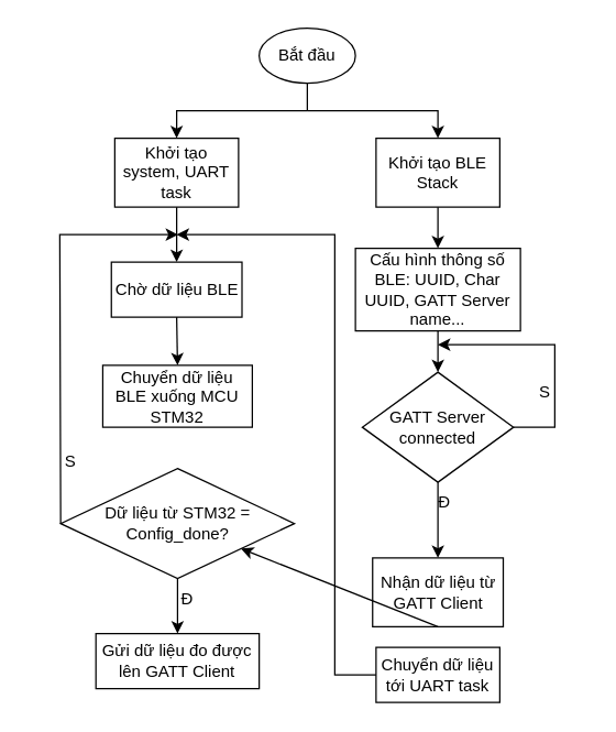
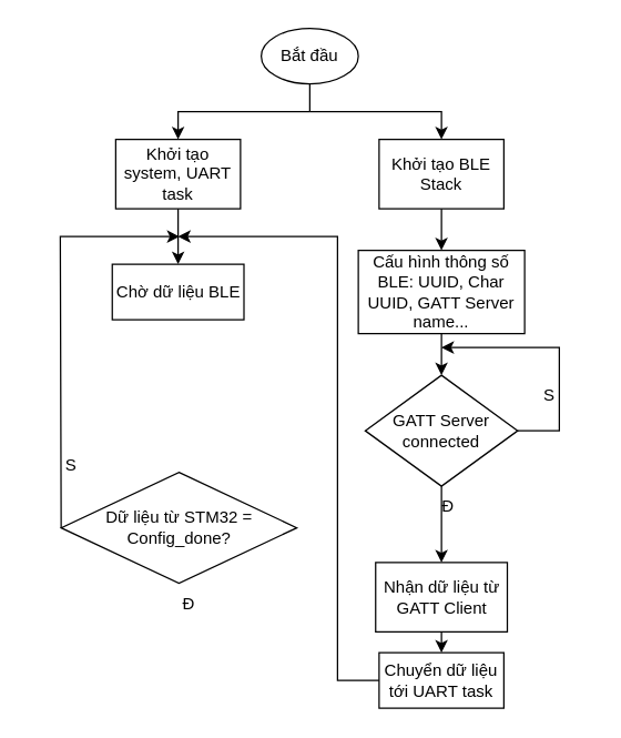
  <mxCell id="0" />
  <mxCell id="1" parent="0" />
  <mxCell id="2" value="Bắt đầu" style="ellipse;whiteSpace=wrap;html=1;" parent="1" vertex="1"><mxGeometry x="188" y="20" width="70" height="40" as="geometry" /></mxCell>
  <mxCell id="3" value="Khởi tạo BLE Stack" style="rounded=0;whiteSpace=wrap;html=1;" parent="1" vertex="1"><mxGeometry x="273" y="100" width="90" height="50" as="geometry" /></mxCell>
  <mxCell id="4" value="Khởi tạo system, UART task" style="rounded=0;whiteSpace=wrap;html=1;" parent="1" vertex="1"><mxGeometry x="83" y="100" width="90" height="50" as="geometry" /></mxCell>
  <mxCell id="5" value="Cấu hình thông số BLE: UUID, Char UUID, GATT Server name..." style="rounded=0;whiteSpace=wrap;html=1;" parent="1" vertex="1"><mxGeometry x="258" y="180" width="120" height="60" as="geometry" /></mxCell>
  <mxCell id="6" value="GATT Server connected" style="rhombus;whiteSpace=wrap;html=1;" parent="1" vertex="1"><mxGeometry x="263" y="270" width="110" height="80" as="geometry" /></mxCell>
  <mxCell id="7" value="" style="endArrow=classic;html=1;rounded=0;exitX=0.5;exitY=1;exitDx=0;exitDy=0;" parent="1" source="3" target="5" edge="1"><mxGeometry width="50" height="50" relative="1" as="geometry"><mxPoint x="153" y="280" as="sourcePoint" /><mxPoint x="203" y="230" as="targetPoint" /></mxGeometry></mxCell>
  <mxCell id="8" value="" style="endArrow=classic;html=1;rounded=0;exitX=0.5;exitY=1;exitDx=0;exitDy=0;entryX=0.5;entryY=0;entryDx=0;entryDy=0;" parent="1" source="5" target="6" edge="1"><mxGeometry width="50" height="50" relative="1" as="geometry"><mxPoint x="153" y="280" as="sourcePoint" /><mxPoint x="203" y="230" as="targetPoint" /></mxGeometry></mxCell>
  <mxCell id="9" value="Nhận dữ liệu từ GATT Client" style="rounded=0;whiteSpace=wrap;html=1;" parent="1" vertex="1"><mxGeometry x="270.5" y="405" width="95" height="50" as="geometry" /></mxCell>
  <mxCell id="10" value="" style="endArrow=classic;html=1;rounded=0;exitX=0.5;exitY=1;exitDx=0;exitDy=0;entryX=0.5;entryY=0;entryDx=0;entryDy=0;" parent="1" source="6" target="9" edge="1"><mxGeometry width="50" height="50" relative="1" as="geometry"><mxPoint x="153" y="280" as="sourcePoint" /><mxPoint x="203" y="230" as="targetPoint" /></mxGeometry></mxCell>
  <mxCell id="11" value="" style="endArrow=classic;html=1;rounded=0;exitX=1;exitY=0.5;exitDx=0;exitDy=0;" parent="1" source="6" edge="1"><mxGeometry width="50" height="50" relative="1" as="geometry"><mxPoint x="368" y="303" as="sourcePoint" /><mxPoint x="318" y="250" as="targetPoint" /><Array as="points"><mxPoint x="403" y="310" /><mxPoint x="403" y="250" /></Array></mxGeometry></mxCell>
  <mxCell id="12" value="S" style="text;html=1;align=center;verticalAlign=middle;whiteSpace=wrap;rounded=0;" parent="1" vertex="1"><mxGeometry x="365.5" y="270" width="60" height="30" as="geometry" /></mxCell>
  <mxCell id="13" value="Đ" style="text;html=1;align=center;verticalAlign=middle;whiteSpace=wrap;rounded=0;" parent="1" vertex="1"><mxGeometry x="293" y="350" width="60" height="30" as="geometry" /></mxCell>
  <mxCell id="14" value="Chuyển dữ liệu tới UART task" style="rounded=0;whiteSpace=wrap;html=1;" parent="1" vertex="1"><mxGeometry x="273" y="470" width="90" height="40" as="geometry" /></mxCell>
- <mxCell id="15" value="" style="endArrow=classic;html=1;rounded=0;exitX=0.5;exitY=1;exitDx=0;exitDy=0;" parent="1" source="9" target="24" edge="1"><mxGeometry width="50" height="50" relative="1" as="geometry"><mxPoint x="133" y="330" as="sourcePoint" /><mxPoint x="183" y="280" as="targetPoint" /></mxGeometry></mxCell>
+ <mxCell id="15" value="" style="endArrow=classic;html=1;rounded=0;exitX=0.5;exitY=1;exitDx=0;exitDy=0;entryX=0.5;entryY=0;entryDx=0;entryDy=0;" parent="1" source="9" target="14" edge="1"><mxGeometry width="50" height="50" relative="1" as="geometry"><mxPoint x="133" y="330" as="sourcePoint" /><mxPoint x="183" y="280" as="targetPoint" /></mxGeometry></mxCell>
  <mxCell id="16" value="Chờ dữ liệu BLE" style="rounded=0;whiteSpace=wrap;html=1;" parent="1" vertex="1"><mxGeometry x="80.5" y="190" width="95" height="40" as="geometry" /></mxCell>
  <mxCell id="17" value="" style="endArrow=classic;html=1;rounded=0;exitX=0.5;exitY=1;exitDx=0;exitDy=0;" parent="1" source="4" target="16" edge="1"><mxGeometry width="50" height="50" relative="1" as="geometry"><mxPoint x="133" y="330" as="sourcePoint" /><mxPoint x="183" y="280" as="targetPoint" /></mxGeometry></mxCell>
  <mxCell id="18" value="" style="endArrow=classic;html=1;rounded=0;" parent="1" edge="1"><mxGeometry width="50" height="50" relative="1" as="geometry"><mxPoint x="273" y="490" as="sourcePoint" /><mxPoint x="128" y="170" as="targetPoint" /><Array as="points"><mxPoint x="243" y="490" /><mxPoint x="243" y="170" /></Array></mxGeometry></mxCell>
  <mxCell id="19" value="" style="endArrow=none;html=1;rounded=0;entryX=0.5;entryY=1;entryDx=0;entryDy=0;" parent="1" target="2" edge="1"><mxGeometry width="50" height="50" relative="1" as="geometry"><mxPoint x="223" y="80" as="sourcePoint" /><mxPoint x="233" y="230" as="targetPoint" /></mxGeometry></mxCell>
  <mxCell id="20" value="" style="endArrow=classic;html=1;rounded=0;entryX=0.5;entryY=0;entryDx=0;entryDy=0;" parent="1" target="3" edge="1"><mxGeometry width="50" height="50" relative="1" as="geometry"><mxPoint x="223" y="80" as="sourcePoint" /><mxPoint x="233" y="230" as="targetPoint" /><Array as="points"><mxPoint x="318" y="80" /></Array></mxGeometry></mxCell>
  <mxCell id="21" value="" style="endArrow=classic;html=1;rounded=0;entryX=0.5;entryY=0;entryDx=0;entryDy=0;" parent="1" target="4" edge="1"><mxGeometry width="50" height="50" relative="1" as="geometry"><mxPoint x="223" y="80" as="sourcePoint" /><mxPoint x="233" y="230" as="targetPoint" /><Array as="points"><mxPoint x="128" y="80" /></Array></mxGeometry></mxCell>
- <mxCell id="22" value="Chuyển dữ liệu BLE xuống MCU STM32" style="rounded=0;whiteSpace=wrap;html=1;" parent="1" vertex="1"><mxGeometry x="74.25" y="265" width="108.75" height="45" as="geometry" /></mxCell>
- <mxCell id="23" value="" style="endArrow=classic;html=1;rounded=0;exitX=0.5;exitY=1;exitDx=0;exitDy=0;entryX=0.5;entryY=0;entryDx=0;entryDy=0;" parent="1" source="16" target="22" edge="1"><mxGeometry width="50" height="50" relative="1" as="geometry"><mxPoint x="183" y="360" as="sourcePoint" /><mxPoint x="233" y="310" as="targetPoint" /></mxGeometry></mxCell>
  <mxCell id="24" value="Dữ liệu từ STM32 = Config_done?" style="rhombus;whiteSpace=wrap;html=1;" parent="1" vertex="1"><mxGeometry x="43.63" y="340" width="170" height="80" as="geometry" /></mxCell>
  <mxCell id="25" value="" style="endArrow=classic;html=1;rounded=0;exitX=0;exitY=0.5;exitDx=0;exitDy=0;" parent="1" source="24" edge="1"><mxGeometry width="50" height="50" relative="1" as="geometry"><mxPoint x="183" y="360" as="sourcePoint" /><mxPoint x="129" y="170" as="targetPoint" /><Array as="points"><mxPoint x="43" y="170" /></Array></mxGeometry></mxCell>
  <mxCell id="26" value="S" style="text;html=1;align=center;verticalAlign=middle;whiteSpace=wrap;rounded=0;" parent="1" vertex="1"><mxGeometry x="20.5" y="320" width="60" height="30" as="geometry" /></mxCell>
- <mxCell id="27" value="Gửi dữ liệu đo được lên GATT Client" style="rounded=0;whiteSpace=wrap;html=1;" parent="1" vertex="1"><mxGeometry x="69.26" y="460" width="118.75" height="40" as="geometry" /></mxCell>
- <mxCell id="28" value="" style="endArrow=classic;html=1;rounded=0;exitX=0.5;exitY=1;exitDx=0;exitDy=0;entryX=0.5;entryY=0;entryDx=0;entryDy=0;" parent="1" source="24" target="27" edge="1"><mxGeometry width="50" height="50" relative="1" as="geometry"><mxPoint x="183" y="500" as="sourcePoint" /><mxPoint x="233" y="450" as="targetPoint" /></mxGeometry></mxCell>
  <mxCell id="29" value="Đ" style="text;html=1;align=center;verticalAlign=middle;whiteSpace=wrap;rounded=0;" parent="1" vertex="1"><mxGeometry x="106" y="420" width="60" height="30" as="geometry" /></mxCell>
